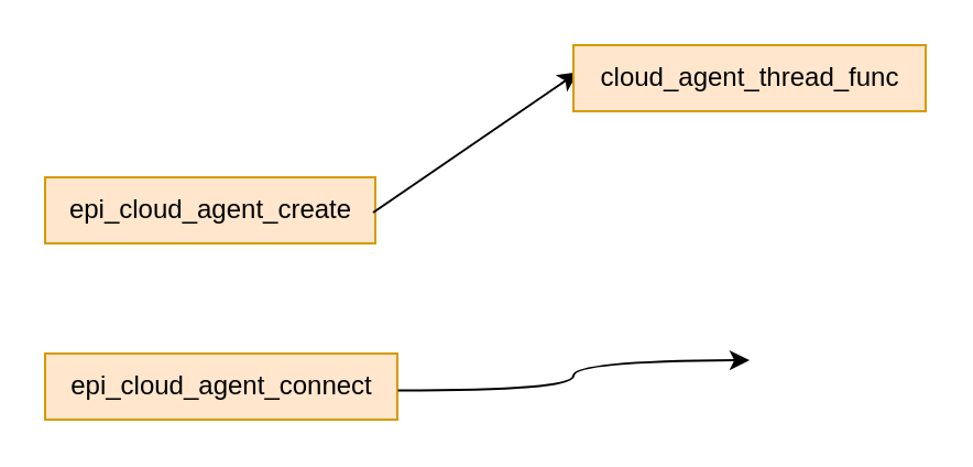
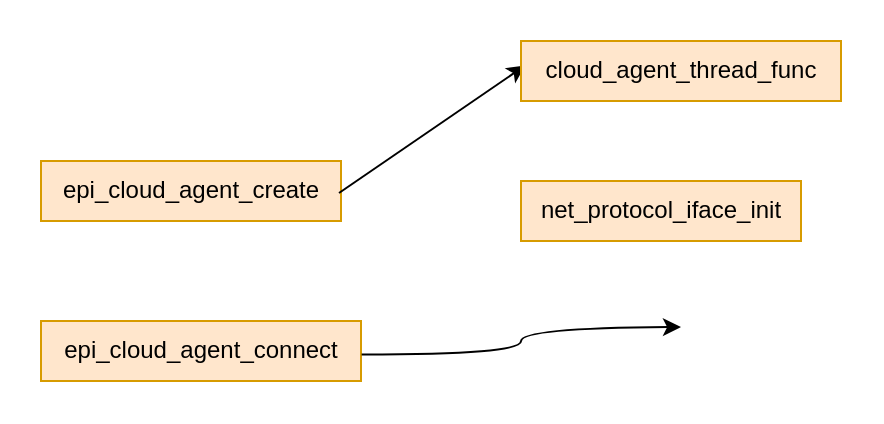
  <mxCell id="0" />
  <mxCell id="1" parent="0" />
  <mxCell id="2" value="epi_cloud_agent_create" style="text;html=1;align=center;verticalAlign=middle;resizable=0;points=[];autosize=1;strokeColor=#d79b00;fillColor=#ffe6cc;" vertex="1" parent="1"><mxGeometry x="20" y="80" width="150" height="30" as="geometry" /></mxCell>
  <mxCell id="3" value="" style="endArrow=classic;html=1;rounded=0;endFill=1;entryX=0.013;entryY=0.408;entryDx=0;entryDy=0;entryPerimeter=0;" edge="1" parent="1" target="6"><mxGeometry width="50" height="50" relative="1" as="geometry"><mxPoint x="169" y="96" as="sourcePoint" /><mxPoint x="340" y="94" as="targetPoint" /></mxGeometry></mxCell>
  <mxCell id="4" value="epi_cloud_agent_connect" style="text;html=1;align=center;verticalAlign=middle;resizable=0;points=[];autosize=1;strokeColor=#d79b00;fillColor=#ffe6cc;" vertex="1" parent="1"><mxGeometry x="20" y="160" width="160" height="30" as="geometry" /></mxCell>
  <mxCell id="5" value="" style="endArrow=classic;html=1;rounded=0;exitX=1.002;exitY=0.559;exitDx=0;exitDy=0;exitPerimeter=0;edgeStyle=orthogonalEdgeStyle;curved=1;" edge="1" parent="1" source="4"><mxGeometry width="50" height="50" relative="1" as="geometry"><mxPoint x="270" y="210" as="sourcePoint" /><mxPoint x="340" y="163" as="targetPoint" /></mxGeometry></mxCell>
  <mxCell id="6" value="cloud_agent_thread_func" style="text;html=1;align=center;verticalAlign=middle;resizable=0;points=[];autosize=1;strokeColor=#d79b00;fillColor=#ffe6cc;" vertex="1" parent="1"><mxGeometry x="260" y="20" width="160" height="30" as="geometry" /></mxCell>
+ <mxCell id="7" value="net_protocol_iface_init" style="text;html=1;align=center;verticalAlign=middle;resizable=0;points=[];autosize=1;strokeColor=#d79b00;fillColor=#ffe6cc;" vertex="1" parent="1"><mxGeometry x="260" y="90" width="140" height="30" as="geometry" /></mxCell>
